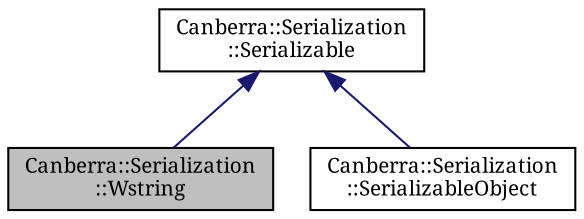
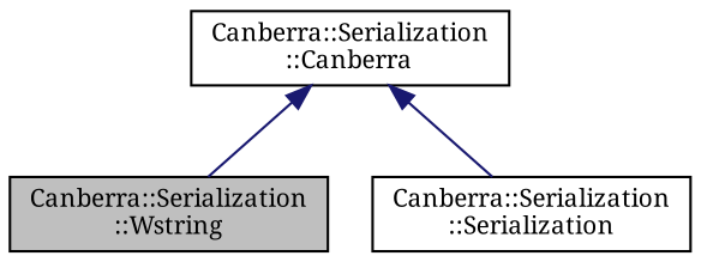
  digraph {
    fontname="Noto Serif"
    node [color=black fillcolor=white fontname="Noto Serif" fontsize=10 shape=record style=filled]
    edge [color=midnightblue dir=back fontname="Noto Serif" fontsize=10 labelfontname=Helvetica labelfontsize=10 style=solid]
    n1 [fillcolor=grey75 fontcolor=black height=0.2 label="Canberra::Serialization\l::Wstring" width=0.4]
-   n2 [height=0.2 label="Canberra::Serialization\l::SerializableObject" width=0.4]
-   n3 [height=0.2 label="Canberra::Serialization\l::Serializable" width=0.4]
+   n2 [height=0.2 label="Canberra::Serialization\l::Serialization" width=0.4]
+   n3 [height=0.2 label="Canberra::Serialization\l::Canberra" width=0.4]
    n3 -> n1
    n3 -> n2
  }
